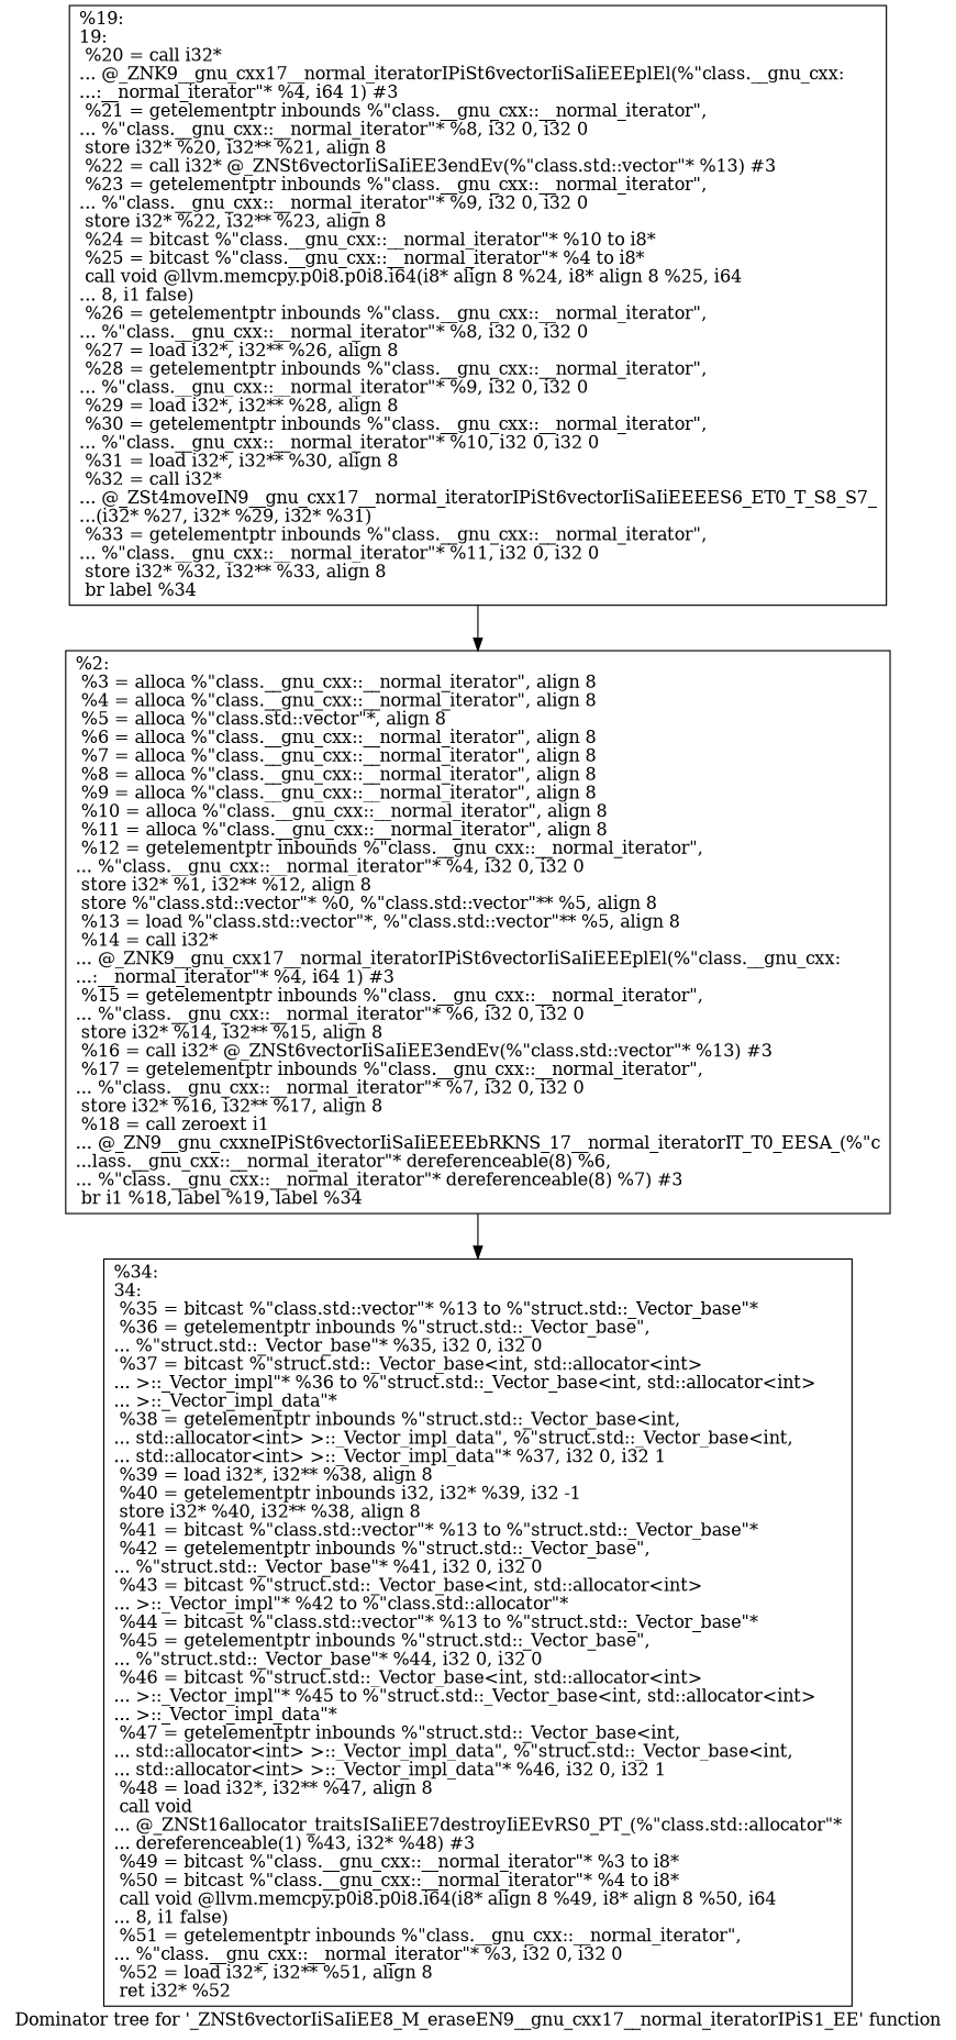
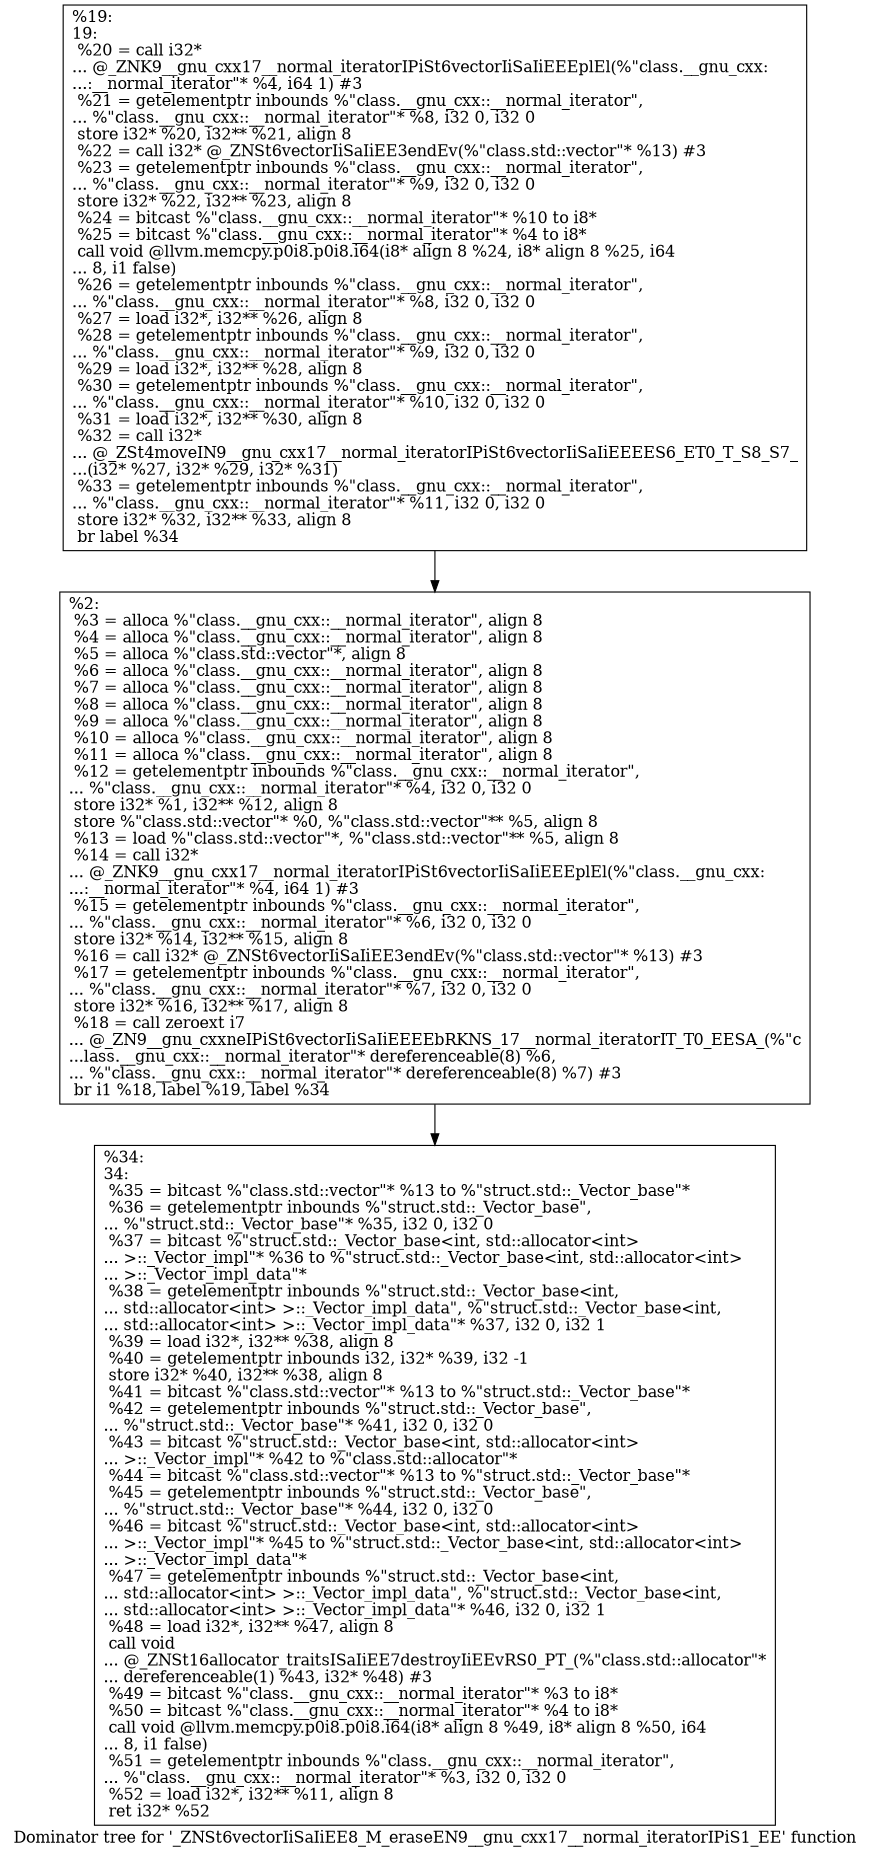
  digraph {
    label="Dominator tree for '_ZNSt6vectorIiSaIiEE8_M_eraseEN9__gnu_cxx17__normal_iteratorIPiS1_EE' function"
    node [shape=record]
-   n1 [label="{%2:\l  %3 = alloca %\"class.__gnu_cxx::__normal_iterator\", align 8\l  %4 = alloca %\"class.__gnu_cxx::__normal_iterator\", align 8\l  %5 = alloca %\"class.std::vector\"*, align 8\l  %6 = alloca %\"class.__gnu_cxx::__normal_iterator\", align 8\l  %7 = alloca %\"class.__gnu_cxx::__normal_iterator\", align 8\l  %8 = alloca %\"class.__gnu_cxx::__normal_iterator\", align 8\l  %9 = alloca %\"class.__gnu_cxx::__normal_iterator\", align 8\l  %10 = alloca %\"class.__gnu_cxx::__normal_iterator\", align 8\l  %11 = alloca %\"class.__gnu_cxx::__normal_iterator\", align 8\l  %12 = getelementptr inbounds %\"class.__gnu_cxx::__normal_iterator\",\l... %\"class.__gnu_cxx::__normal_iterator\"* %4, i32 0, i32 0\l  store i32* %1, i32** %12, align 8\l  store %\"class.std::vector\"* %0, %\"class.std::vector\"** %5, align 8\l  %13 = load %\"class.std::vector\"*, %\"class.std::vector\"** %5, align 8\l  %14 = call i32*\l... @_ZNK9__gnu_cxx17__normal_iteratorIPiSt6vectorIiSaIiEEEplEl(%\"class.__gnu_cxx:\l...:__normal_iterator\"* %4, i64 1) #3\l  %15 = getelementptr inbounds %\"class.__gnu_cxx::__normal_iterator\",\l... %\"class.__gnu_cxx::__normal_iterator\"* %6, i32 0, i32 0\l  store i32* %14, i32** %15, align 8\l  %16 = call i32* @_ZNSt6vectorIiSaIiEE3endEv(%\"class.std::vector\"* %13) #3\l  %17 = getelementptr inbounds %\"class.__gnu_cxx::__normal_iterator\",\l... %\"class.__gnu_cxx::__normal_iterator\"* %7, i32 0, i32 0\l  store i32* %16, i32** %17, align 8\l  %18 = call zeroext i1\l... @_ZN9__gnu_cxxneIPiSt6vectorIiSaIiEEEEbRKNS_17__normal_iteratorIT_T0_EESA_(%\"c\l...lass.__gnu_cxx::__normal_iterator\"* dereferenceable(8) %6,\l... %\"class.__gnu_cxx::__normal_iterator\"* dereferenceable(8) %7) #3\l  br i1 %18, label %19, label %34\l}"]
-   n2 [label="{%34:\l34:                                               \l  %35 = bitcast %\"class.std::vector\"* %13 to %\"struct.std::_Vector_base\"*\l  %36 = getelementptr inbounds %\"struct.std::_Vector_base\",\l... %\"struct.std::_Vector_base\"* %35, i32 0, i32 0\l  %37 = bitcast %\"struct.std::_Vector_base\<int, std::allocator\<int\>\l... \>::_Vector_impl\"* %36 to %\"struct.std::_Vector_base\<int, std::allocator\<int\>\l... \>::_Vector_impl_data\"*\l  %38 = getelementptr inbounds %\"struct.std::_Vector_base\<int,\l... std::allocator\<int\> \>::_Vector_impl_data\", %\"struct.std::_Vector_base\<int,\l... std::allocator\<int\> \>::_Vector_impl_data\"* %37, i32 0, i32 1\l  %39 = load i32*, i32** %38, align 8\l  %40 = getelementptr inbounds i32, i32* %39, i32 -1\l  store i32* %40, i32** %38, align 8\l  %41 = bitcast %\"class.std::vector\"* %13 to %\"struct.std::_Vector_base\"*\l  %42 = getelementptr inbounds %\"struct.std::_Vector_base\",\l... %\"struct.std::_Vector_base\"* %41, i32 0, i32 0\l  %43 = bitcast %\"struct.std::_Vector_base\<int, std::allocator\<int\>\l... \>::_Vector_impl\"* %42 to %\"class.std::allocator\"*\l  %44 = bitcast %\"class.std::vector\"* %13 to %\"struct.std::_Vector_base\"*\l  %45 = getelementptr inbounds %\"struct.std::_Vector_base\",\l... %\"struct.std::_Vector_base\"* %44, i32 0, i32 0\l  %46 = bitcast %\"struct.std::_Vector_base\<int, std::allocator\<int\>\l... \>::_Vector_impl\"* %45 to %\"struct.std::_Vector_base\<int, std::allocator\<int\>\l... \>::_Vector_impl_data\"*\l  %47 = getelementptr inbounds %\"struct.std::_Vector_base\<int,\l... std::allocator\<int\> \>::_Vector_impl_data\", %\"struct.std::_Vector_base\<int,\l... std::allocator\<int\> \>::_Vector_impl_data\"* %46, i32 0, i32 1\l  %48 = load i32*, i32** %47, align 8\l  call void\l... @_ZNSt16allocator_traitsISaIiEE7destroyIiEEvRS0_PT_(%\"class.std::allocator\"*\l... dereferenceable(1) %43, i32* %48) #3\l  %49 = bitcast %\"class.__gnu_cxx::__normal_iterator\"* %3 to i8*\l  %50 = bitcast %\"class.__gnu_cxx::__normal_iterator\"* %4 to i8*\l  call void @llvm.memcpy.p0i8.p0i8.i64(i8* align 8 %49, i8* align 8 %50, i64\l... 8, i1 false)\l  %51 = getelementptr inbounds %\"class.__gnu_cxx::__normal_iterator\",\l... %\"class.__gnu_cxx::__normal_iterator\"* %3, i32 0, i32 0\l  %52 = load i32*, i32** %51, align 8\l  ret i32* %52\l}"]
+   n1 [label="{%2:\l  %3 = alloca %\"class.__gnu_cxx::__normal_iterator\", align 8\l  %4 = alloca %\"class.__gnu_cxx::__normal_iterator\", align 8\l  %5 = alloca %\"class.std::vector\"*, align 8\l  %6 = alloca %\"class.__gnu_cxx::__normal_iterator\", align 8\l  %7 = alloca %\"class.__gnu_cxx::__normal_iterator\", align 8\l  %8 = alloca %\"class.__gnu_cxx::__normal_iterator\", align 8\l  %9 = alloca %\"class.__gnu_cxx::__normal_iterator\", align 8\l  %10 = alloca %\"class.__gnu_cxx::__normal_iterator\", align 8\l  %11 = alloca %\"class.__gnu_cxx::__normal_iterator\", align 8\l  %12 = getelementptr inbounds %\"class.__gnu_cxx::__normal_iterator\",\l... %\"class.__gnu_cxx::__normal_iterator\"* %4, i32 0, i32 0\l  store i32* %1, i32** %12, align 8\l  store %\"class.std::vector\"* %0, %\"class.std::vector\"** %5, align 8\l  %13 = load %\"class.std::vector\"*, %\"class.std::vector\"** %5, align 8\l  %14 = call i32*\l... @_ZNK9__gnu_cxx17__normal_iteratorIPiSt6vectorIiSaIiEEEplEl(%\"class.__gnu_cxx:\l...:__normal_iterator\"* %4, i64 1) #3\l  %15 = getelementptr inbounds %\"class.__gnu_cxx::__normal_iterator\",\l... %\"class.__gnu_cxx::__normal_iterator\"* %6, i32 0, i32 0\l  store i32* %14, i32** %15, align 8\l  %16 = call i32* @_ZNSt6vectorIiSaIiEE3endEv(%\"class.std::vector\"* %13) #3\l  %17 = getelementptr inbounds %\"class.__gnu_cxx::__normal_iterator\",\l... %\"class.__gnu_cxx::__normal_iterator\"* %7, i32 0, i32 0\l  store i32* %16, i32** %17, align 8\l  %18 = call zeroext i7\l... @_ZN9__gnu_cxxneIPiSt6vectorIiSaIiEEEEbRKNS_17__normal_iteratorIT_T0_EESA_(%\"c\l...lass.__gnu_cxx::__normal_iterator\"* dereferenceable(8) %6,\l... %\"class.__gnu_cxx::__normal_iterator\"* dereferenceable(8) %7) #3\l  br i1 %18, label %19, label %34\l}"]
+   n2 [label="{%34:\l34:                                               \l  %35 = bitcast %\"class.std::vector\"* %13 to %\"struct.std::_Vector_base\"*\l  %36 = getelementptr inbounds %\"struct.std::_Vector_base\",\l... %\"struct.std::_Vector_base\"* %35, i32 0, i32 0\l  %37 = bitcast %\"struct.std::_Vector_base\<int, std::allocator\<int\>\l... \>::_Vector_impl\"* %36 to %\"struct.std::_Vector_base\<int, std::allocator\<int\>\l... \>::_Vector_impl_data\"*\l  %38 = getelementptr inbounds %\"struct.std::_Vector_base\<int,\l... std::allocator\<int\> \>::_Vector_impl_data\", %\"struct.std::_Vector_base\<int,\l... std::allocator\<int\> \>::_Vector_impl_data\"* %37, i32 0, i32 1\l  %39 = load i32*, i32** %38, align 8\l  %40 = getelementptr inbounds i32, i32* %39, i32 -1\l  store i32* %40, i32** %38, align 8\l  %41 = bitcast %\"class.std::vector\"* %13 to %\"struct.std::_Vector_base\"*\l  %42 = getelementptr inbounds %\"struct.std::_Vector_base\",\l... %\"struct.std::_Vector_base\"* %41, i32 0, i32 0\l  %43 = bitcast %\"struct.std::_Vector_base\<int, std::allocator\<int\>\l... \>::_Vector_impl\"* %42 to %\"class.std::allocator\"*\l  %44 = bitcast %\"class.std::vector\"* %13 to %\"struct.std::_Vector_base\"*\l  %45 = getelementptr inbounds %\"struct.std::_Vector_base\",\l... %\"struct.std::_Vector_base\"* %44, i32 0, i32 0\l  %46 = bitcast %\"struct.std::_Vector_base\<int, std::allocator\<int\>\l... \>::_Vector_impl\"* %45 to %\"struct.std::_Vector_base\<int, std::allocator\<int\>\l... \>::_Vector_impl_data\"*\l  %47 = getelementptr inbounds %\"struct.std::_Vector_base\<int,\l... std::allocator\<int\> \>::_Vector_impl_data\", %\"struct.std::_Vector_base\<int,\l... std::allocator\<int\> \>::_Vector_impl_data\"* %46, i32 0, i32 1\l  %48 = load i32*, i32** %47, align 8\l  call void\l... @_ZNSt16allocator_traitsISaIiEE7destroyIiEEvRS0_PT_(%\"class.std::allocator\"*\l... dereferenceable(1) %43, i32* %48) #3\l  %49 = bitcast %\"class.__gnu_cxx::__normal_iterator\"* %3 to i8*\l  %50 = bitcast %\"class.__gnu_cxx::__normal_iterator\"* %4 to i8*\l  call void @llvm.memcpy.p0i8.p0i8.i64(i8* align 8 %49, i8* align 8 %50, i64\l... 8, i1 false)\l  %51 = getelementptr inbounds %\"class.__gnu_cxx::__normal_iterator\",\l... %\"class.__gnu_cxx::__normal_iterator\"* %3, i32 0, i32 0\l  %52 = load i32*, i32** %11, align 8\l  ret i32* %52\l}"]
    n3 [label="{%19:\l19:                                               \l  %20 = call i32*\l... @_ZNK9__gnu_cxx17__normal_iteratorIPiSt6vectorIiSaIiEEEplEl(%\"class.__gnu_cxx:\l...:__normal_iterator\"* %4, i64 1) #3\l  %21 = getelementptr inbounds %\"class.__gnu_cxx::__normal_iterator\",\l... %\"class.__gnu_cxx::__normal_iterator\"* %8, i32 0, i32 0\l  store i32* %20, i32** %21, align 8\l  %22 = call i32* @_ZNSt6vectorIiSaIiEE3endEv(%\"class.std::vector\"* %13) #3\l  %23 = getelementptr inbounds %\"class.__gnu_cxx::__normal_iterator\",\l... %\"class.__gnu_cxx::__normal_iterator\"* %9, i32 0, i32 0\l  store i32* %22, i32** %23, align 8\l  %24 = bitcast %\"class.__gnu_cxx::__normal_iterator\"* %10 to i8*\l  %25 = bitcast %\"class.__gnu_cxx::__normal_iterator\"* %4 to i8*\l  call void @llvm.memcpy.p0i8.p0i8.i64(i8* align 8 %24, i8* align 8 %25, i64\l... 8, i1 false)\l  %26 = getelementptr inbounds %\"class.__gnu_cxx::__normal_iterator\",\l... %\"class.__gnu_cxx::__normal_iterator\"* %8, i32 0, i32 0\l  %27 = load i32*, i32** %26, align 8\l  %28 = getelementptr inbounds %\"class.__gnu_cxx::__normal_iterator\",\l... %\"class.__gnu_cxx::__normal_iterator\"* %9, i32 0, i32 0\l  %29 = load i32*, i32** %28, align 8\l  %30 = getelementptr inbounds %\"class.__gnu_cxx::__normal_iterator\",\l... %\"class.__gnu_cxx::__normal_iterator\"* %10, i32 0, i32 0\l  %31 = load i32*, i32** %30, align 8\l  %32 = call i32*\l... @_ZSt4moveIN9__gnu_cxx17__normal_iteratorIPiSt6vectorIiSaIiEEEES6_ET0_T_S8_S7_\l...(i32* %27, i32* %29, i32* %31)\l  %33 = getelementptr inbounds %\"class.__gnu_cxx::__normal_iterator\",\l... %\"class.__gnu_cxx::__normal_iterator\"* %11, i32 0, i32 0\l  store i32* %32, i32** %33, align 8\l  br label %34\l}"]
    n1 -> n2
    n3 -> n1
  }
